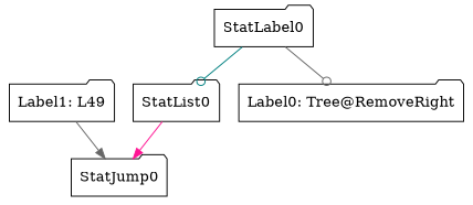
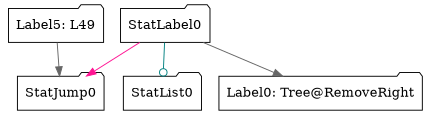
  digraph {
    ordering=out
    node [shape=folder]
    edge [arrowhead=normal color=gray40]
-   "Label1: L49"
+   "Label1: L49" [label="Label5: L49"]
    StatJump0
    StatList0
    StatLabel0
    "Label0: Tree@RemoveRight"
    "Label1: L49" -> StatJump0
-   StatList0 -> StatJump0 [color=deeppink]
+   StatLabel0 -> StatJump0 [color=deeppink]
    StatLabel0 -> StatList0 [arrowhead=odot color=teal]
-   StatLabel0 -> "Label0: Tree@RemoveRight" [arrowhead=odot]
+   StatLabel0 -> "Label0: Tree@RemoveRight"
  }
